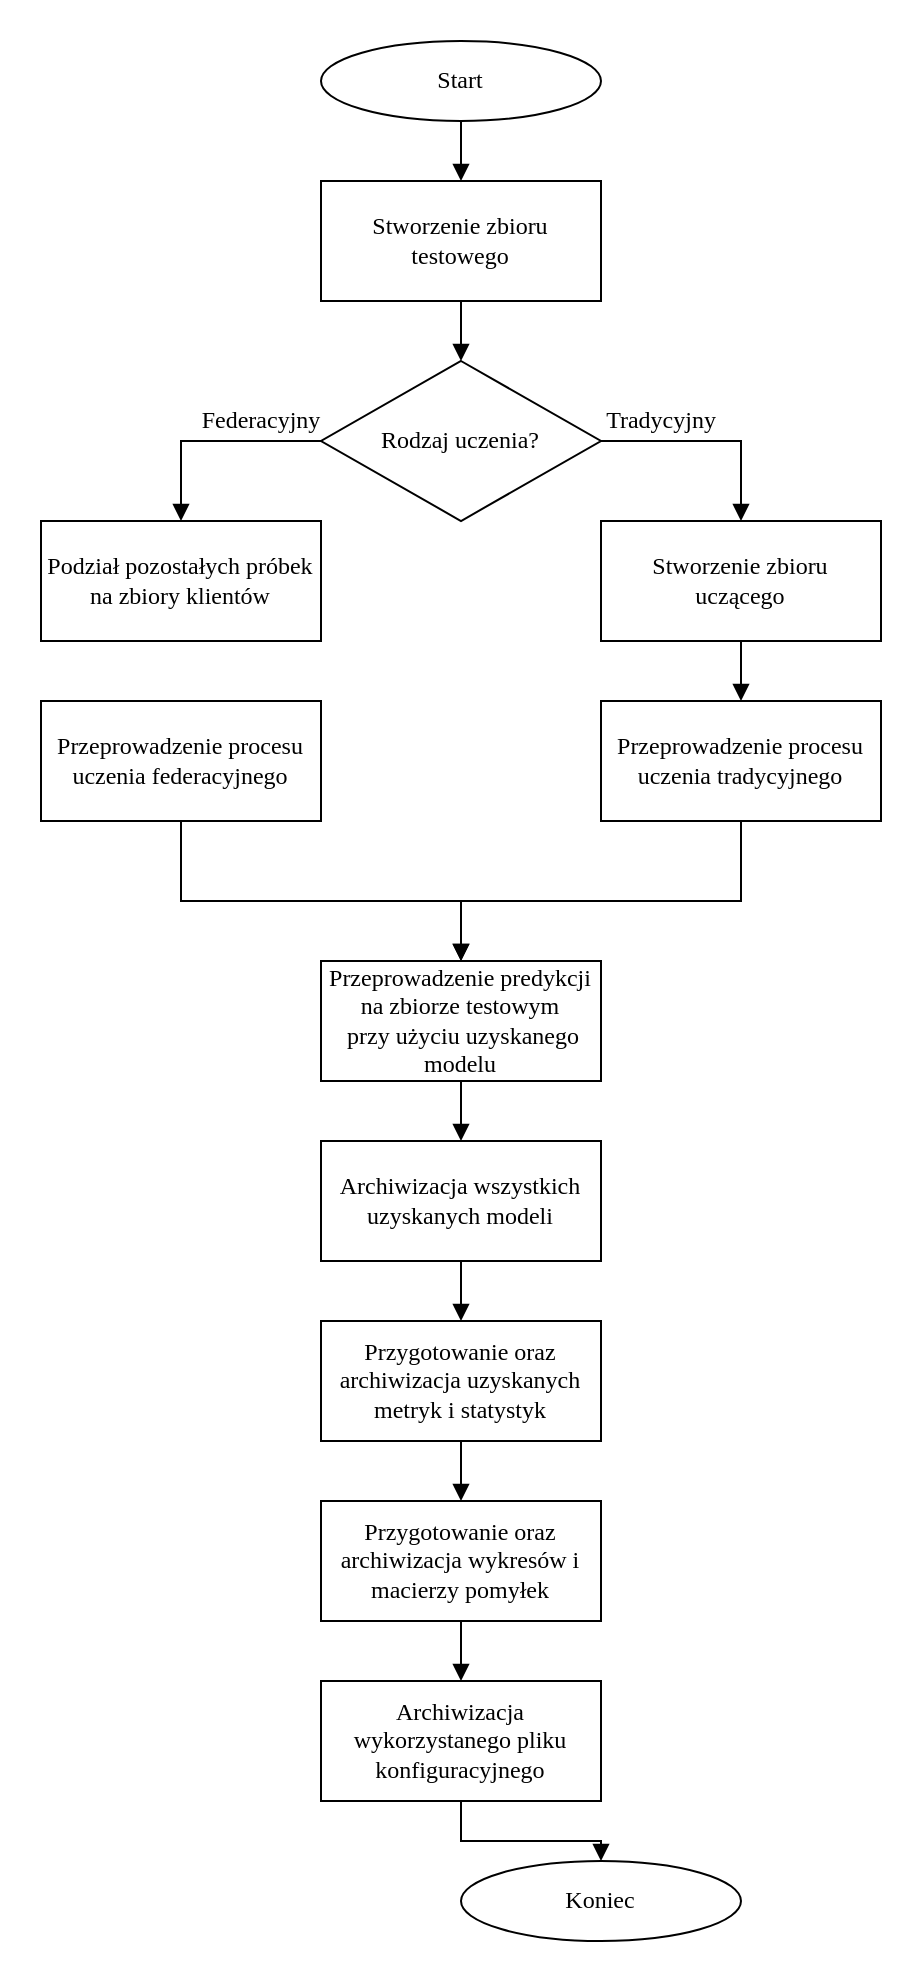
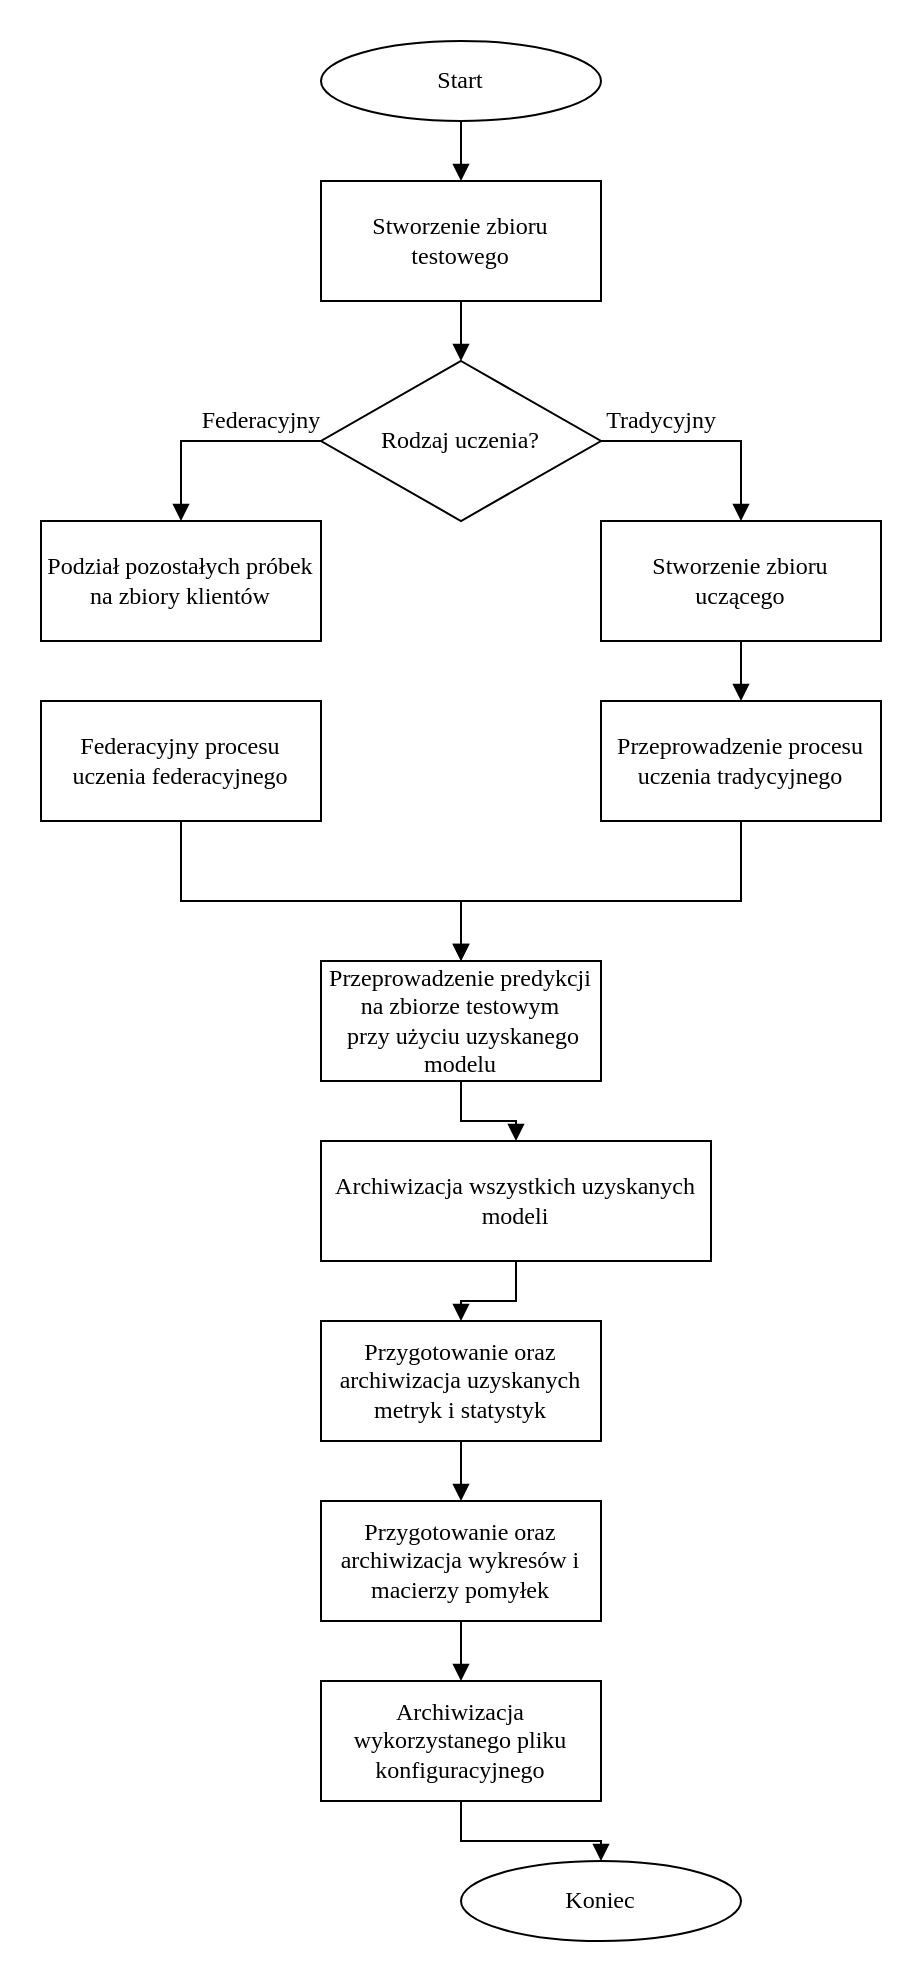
  <mxCell id="0" />
  <mxCell id="1" parent="0" />
  <mxCell id="2" style="edgeStyle=orthogonalEdgeStyle;rounded=0;orthogonalLoop=1;jettySize=auto;html=1;exitX=0.5;exitY=1;exitDx=0;exitDy=0;entryX=0.5;entryY=0;entryDx=0;entryDy=0;fontFamily=Times New Roman;endArrow=block;endFill=1;" edge="1" parent="1" source="3" target="5"><mxGeometry relative="1" as="geometry" /></mxCell>
  <mxCell id="3" value="&lt;font face=&quot;Times New Roman&quot;&gt;Start&lt;/font&gt;" style="ellipse;whiteSpace=wrap;html=1;" vertex="1" parent="1"><mxGeometry x="160" y="20" width="140" height="40" as="geometry" /></mxCell>
  <mxCell id="4" style="edgeStyle=orthogonalEdgeStyle;rounded=0;orthogonalLoop=1;jettySize=auto;html=1;exitX=0.5;exitY=1;exitDx=0;exitDy=0;entryX=0.5;entryY=0;entryDx=0;entryDy=0;fontFamily=Times New Roman;endArrow=block;endFill=1;" edge="1" parent="1" source="5" target="8"><mxGeometry relative="1" as="geometry" /></mxCell>
  <mxCell id="5" value="Stworzenie zbioru testowego" style="rounded=0;whiteSpace=wrap;html=1;fontFamily=Times New Roman;" vertex="1" parent="1"><mxGeometry x="160" y="90" width="140" height="60" as="geometry" /></mxCell>
  <mxCell id="6" style="edgeStyle=orthogonalEdgeStyle;rounded=0;orthogonalLoop=1;jettySize=auto;html=1;exitX=0;exitY=0.5;exitDx=0;exitDy=0;fontFamily=Times New Roman;endArrow=block;endFill=1;" edge="1" parent="1" source="8" target="11"><mxGeometry relative="1" as="geometry" /></mxCell>
  <mxCell id="7" style="edgeStyle=orthogonalEdgeStyle;rounded=0;orthogonalLoop=1;jettySize=auto;html=1;exitX=1;exitY=0.5;exitDx=0;exitDy=0;entryX=0.5;entryY=0;entryDx=0;entryDy=0;fontFamily=Times New Roman;endArrow=block;endFill=1;" edge="1" parent="1" source="8" target="10"><mxGeometry relative="1" as="geometry" /></mxCell>
  <mxCell id="8" value="Rodzaj uczenia?" style="rhombus;whiteSpace=wrap;html=1;fontFamily=Times New Roman;" vertex="1" parent="1"><mxGeometry x="160" y="180" width="140" height="80" as="geometry" /></mxCell>
  <mxCell id="9" style="edgeStyle=orthogonalEdgeStyle;rounded=0;orthogonalLoop=1;jettySize=auto;html=1;exitX=0.5;exitY=1;exitDx=0;exitDy=0;entryX=0.5;entryY=0;entryDx=0;entryDy=0;fontFamily=Times New Roman;endArrow=block;endFill=1;" edge="1" parent="1" source="10" target="13"><mxGeometry relative="1" as="geometry" /></mxCell>
  <mxCell id="10" value="Stworzenie zbioru &lt;br&gt;uczącego" style="rounded=0;whiteSpace=wrap;html=1;fontFamily=Times New Roman;" vertex="1" parent="1"><mxGeometry x="300" y="260" width="140" height="60" as="geometry" /></mxCell>
  <mxCell id="11" value="Podział pozostałych próbek na zbiory klientów" style="rounded=0;whiteSpace=wrap;html=1;fontFamily=Times New Roman;" vertex="1" parent="1"><mxGeometry x="20" y="260" width="140" height="60" as="geometry" /></mxCell>
  <mxCell id="12" style="edgeStyle=orthogonalEdgeStyle;rounded=0;orthogonalLoop=1;jettySize=auto;html=1;exitX=0.5;exitY=1;exitDx=0;exitDy=0;entryX=0.5;entryY=0;entryDx=0;entryDy=0;fontFamily=Times New Roman;endArrow=block;endFill=1;" edge="1" parent="1" source="13" target="17"><mxGeometry relative="1" as="geometry"><Array as="points"><mxPoint x="370" y="450" /><mxPoint x="230" y="450" /></Array></mxGeometry></mxCell>
  <mxCell id="13" value="Przeprowadzenie procesu uczenia tradycyjnego" style="rounded=0;whiteSpace=wrap;html=1;fontFamily=Times New Roman;" vertex="1" parent="1"><mxGeometry x="300" y="350" width="140" height="60" as="geometry" /></mxCell>
  <mxCell id="14" style="edgeStyle=orthogonalEdgeStyle;rounded=0;orthogonalLoop=1;jettySize=auto;html=1;exitX=0.5;exitY=1;exitDx=0;exitDy=0;entryX=0.5;entryY=0;entryDx=0;entryDy=0;fontFamily=Times New Roman;endArrow=block;endFill=1;" edge="1" parent="1" source="15" target="17"><mxGeometry relative="1" as="geometry"><Array as="points"><mxPoint x="90" y="450" /><mxPoint x="230" y="450" /></Array></mxGeometry></mxCell>
- <mxCell id="15" value="Przeprowadzenie procesu uczenia federacyjnego" style="rounded=0;whiteSpace=wrap;html=1;fontFamily=Times New Roman;" vertex="1" parent="1"><mxGeometry x="20" y="350" width="140" height="60" as="geometry" /></mxCell>
+ <mxCell id="15" value="Federacyjny procesu uczenia federacyjnego" style="rounded=0;whiteSpace=wrap;html=1;fontFamily=Times New Roman;" vertex="1" parent="1"><mxGeometry x="20" y="350" width="140" height="60" as="geometry" /></mxCell>
  <mxCell id="16" style="edgeStyle=orthogonalEdgeStyle;rounded=0;orthogonalLoop=1;jettySize=auto;html=1;exitX=0.5;exitY=1;exitDx=0;exitDy=0;entryX=0.5;entryY=0;entryDx=0;entryDy=0;fontFamily=Times New Roman;endArrow=block;endFill=1;" edge="1" parent="1" source="17" target="19"><mxGeometry relative="1" as="geometry" /></mxCell>
  <mxCell id="17" value="Przeprowadzenie predykcji na zbiorze testowym&lt;br&gt;&amp;nbsp;przy użyciu uzyskanego modelu" style="rounded=0;whiteSpace=wrap;html=1;fontFamily=Times New Roman;" vertex="1" parent="1"><mxGeometry x="160" y="480" width="140" height="60" as="geometry" /></mxCell>
  <mxCell id="18" style="edgeStyle=orthogonalEdgeStyle;rounded=0;orthogonalLoop=1;jettySize=auto;html=1;exitX=0.5;exitY=1;exitDx=0;exitDy=0;entryX=0.5;entryY=0;entryDx=0;entryDy=0;fontFamily=Times New Roman;endArrow=block;endFill=1;" edge="1" parent="1" source="19" target="21"><mxGeometry relative="1" as="geometry" /></mxCell>
- <mxCell id="19" value="Archiwizacja wszystkich uzyskanych modeli" style="rounded=0;whiteSpace=wrap;html=1;fontFamily=Times New Roman;" vertex="1" parent="1"><mxGeometry x="160" y="570" width="140" height="60" as="geometry" /></mxCell>
+ <mxCell id="19" value="Archiwizacja wszystkich uzyskanych modeli" style="rounded=0;whiteSpace=wrap;html=1;fontFamily=Times New Roman;" vertex="1" parent="1"><mxGeometry x="160" y="570" width="195" height="60" as="geometry" /></mxCell>
  <mxCell id="20" style="edgeStyle=orthogonalEdgeStyle;rounded=0;orthogonalLoop=1;jettySize=auto;html=1;exitX=0.5;exitY=1;exitDx=0;exitDy=0;entryX=0.5;entryY=0;entryDx=0;entryDy=0;fontFamily=Times New Roman;endArrow=block;endFill=1;" edge="1" parent="1" source="21" target="23"><mxGeometry relative="1" as="geometry" /></mxCell>
  <mxCell id="21" value="Przygotowanie oraz archiwizacja uzyskanych metryk i statystyk" style="rounded=0;whiteSpace=wrap;html=1;fontFamily=Times New Roman;" vertex="1" parent="1"><mxGeometry x="160" y="660" width="140" height="60" as="geometry" /></mxCell>
  <mxCell id="22" style="edgeStyle=orthogonalEdgeStyle;rounded=0;orthogonalLoop=1;jettySize=auto;html=1;exitX=0.5;exitY=1;exitDx=0;exitDy=0;entryX=0.5;entryY=0;entryDx=0;entryDy=0;fontFamily=Times New Roman;endArrow=block;endFill=1;" edge="1" parent="1" source="23" target="25"><mxGeometry relative="1" as="geometry" /></mxCell>
  <mxCell id="23" value="Przygotowanie oraz archiwizacja wykresów i macierzy pomyłek" style="rounded=0;whiteSpace=wrap;html=1;fontFamily=Times New Roman;" vertex="1" parent="1"><mxGeometry x="160" y="750" width="140" height="60" as="geometry" /></mxCell>
  <mxCell id="24" style="edgeStyle=orthogonalEdgeStyle;rounded=0;orthogonalLoop=1;jettySize=auto;html=1;exitX=0.5;exitY=1;exitDx=0;exitDy=0;entryX=0.5;entryY=0;entryDx=0;entryDy=0;fontFamily=Times New Roman;endArrow=block;endFill=1;" edge="1" parent="1" source="25" target="26"><mxGeometry relative="1" as="geometry" /></mxCell>
  <mxCell id="25" value="Archiwizacja wykorzystanego pliku konfiguracyjnego" style="rounded=0;whiteSpace=wrap;html=1;fontFamily=Times New Roman;" vertex="1" parent="1"><mxGeometry x="160" y="840" width="140" height="60" as="geometry" /></mxCell>
  <mxCell id="26" value="&lt;font face=&quot;Times New Roman&quot;&gt;Koniec&lt;/font&gt;" style="ellipse;whiteSpace=wrap;html=1;" vertex="1" parent="1"><mxGeometry x="230" y="930" width="140" height="40" as="geometry" /></mxCell>
  <mxCell id="27" value="Federacyjny" style="text;html=1;align=center;verticalAlign=middle;resizable=0;points=[];autosize=1;strokeColor=none;fillColor=none;fontFamily=Times New Roman;" vertex="1" parent="1"><mxGeometry x="90" y="195" width="80" height="30" as="geometry" /></mxCell>
  <mxCell id="28" value="Tradycyjny" style="text;html=1;align=center;verticalAlign=middle;resizable=0;points=[];autosize=1;strokeColor=none;fillColor=none;fontFamily=Times New Roman;" vertex="1" parent="1"><mxGeometry x="290" y="195" width="80" height="30" as="geometry" /></mxCell>
